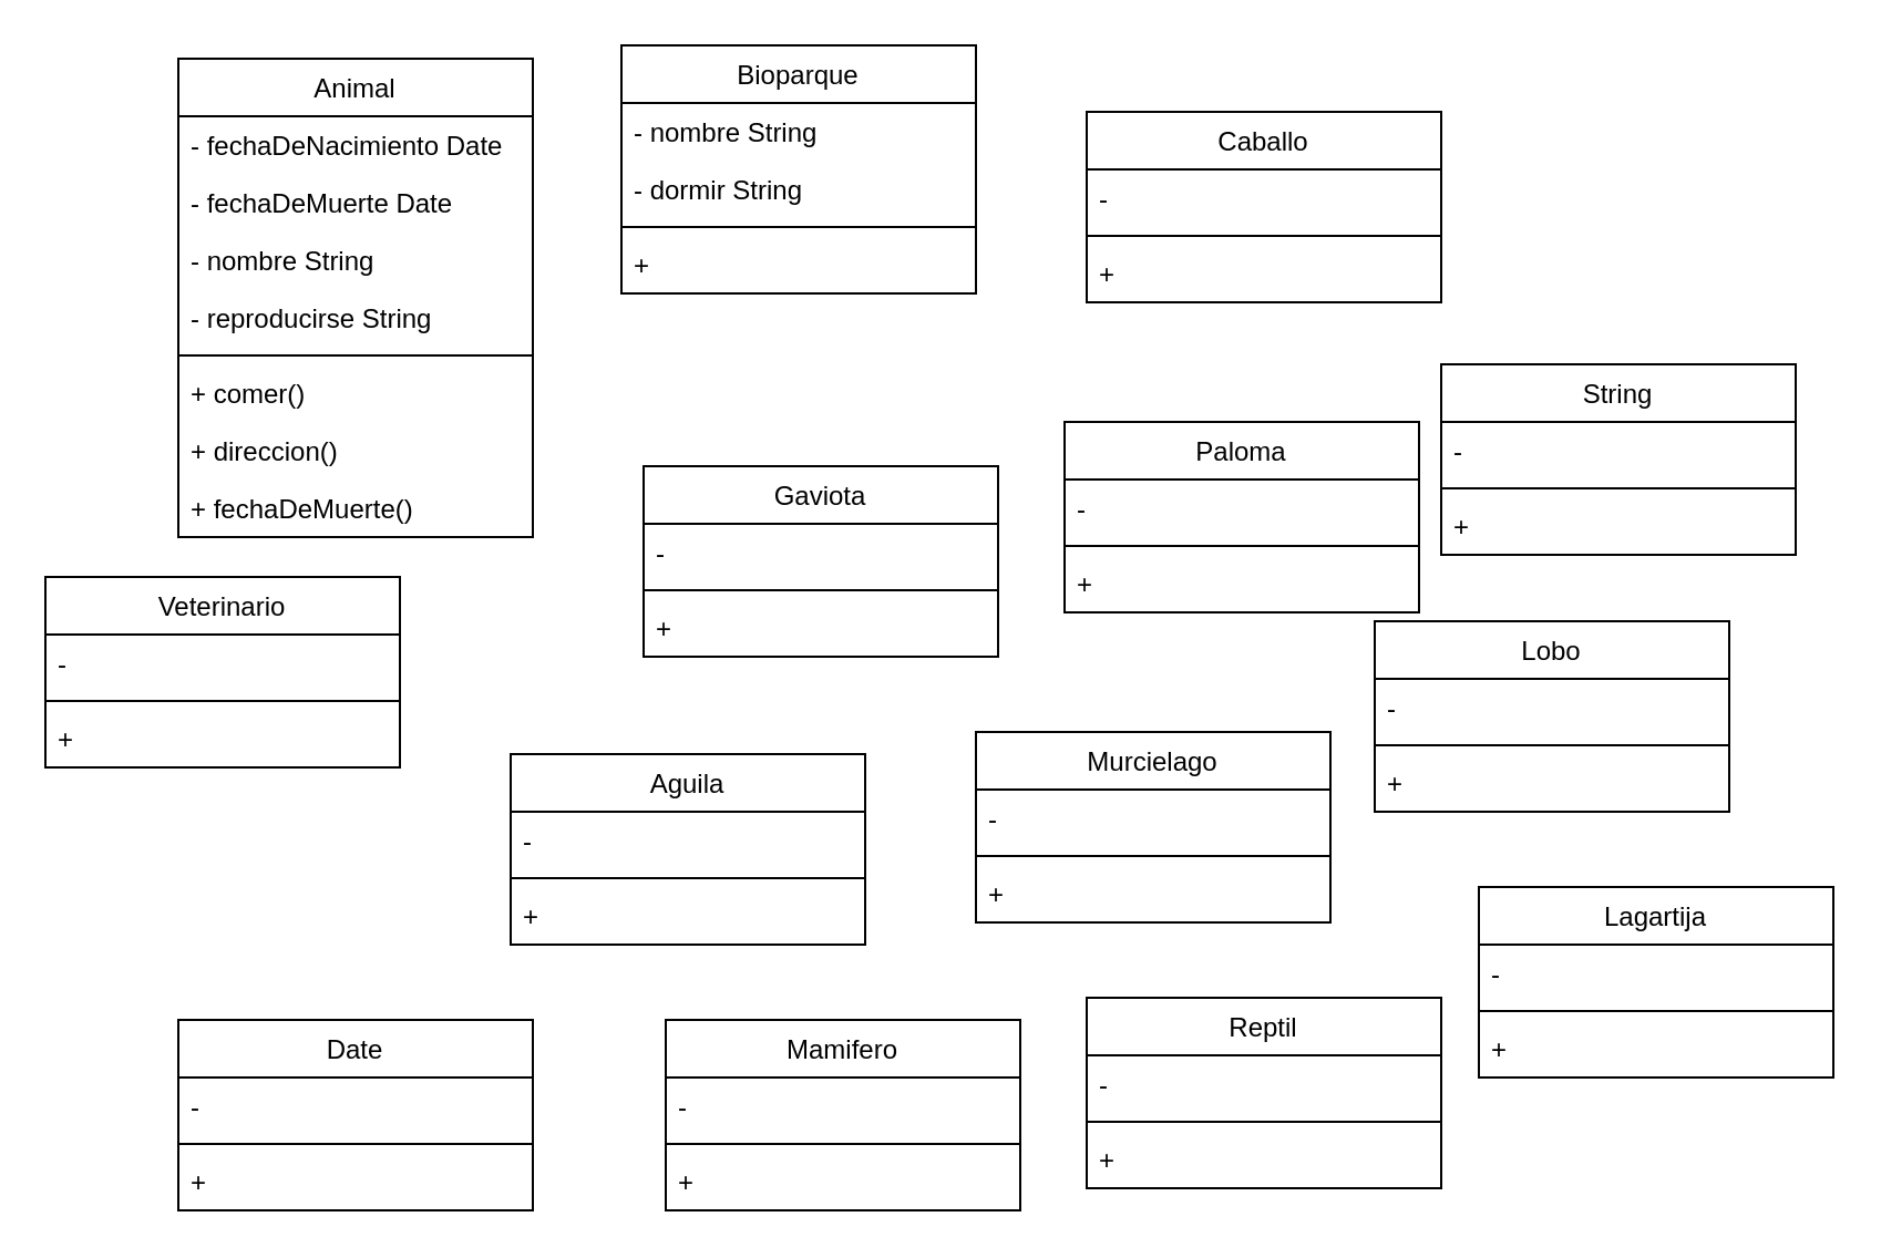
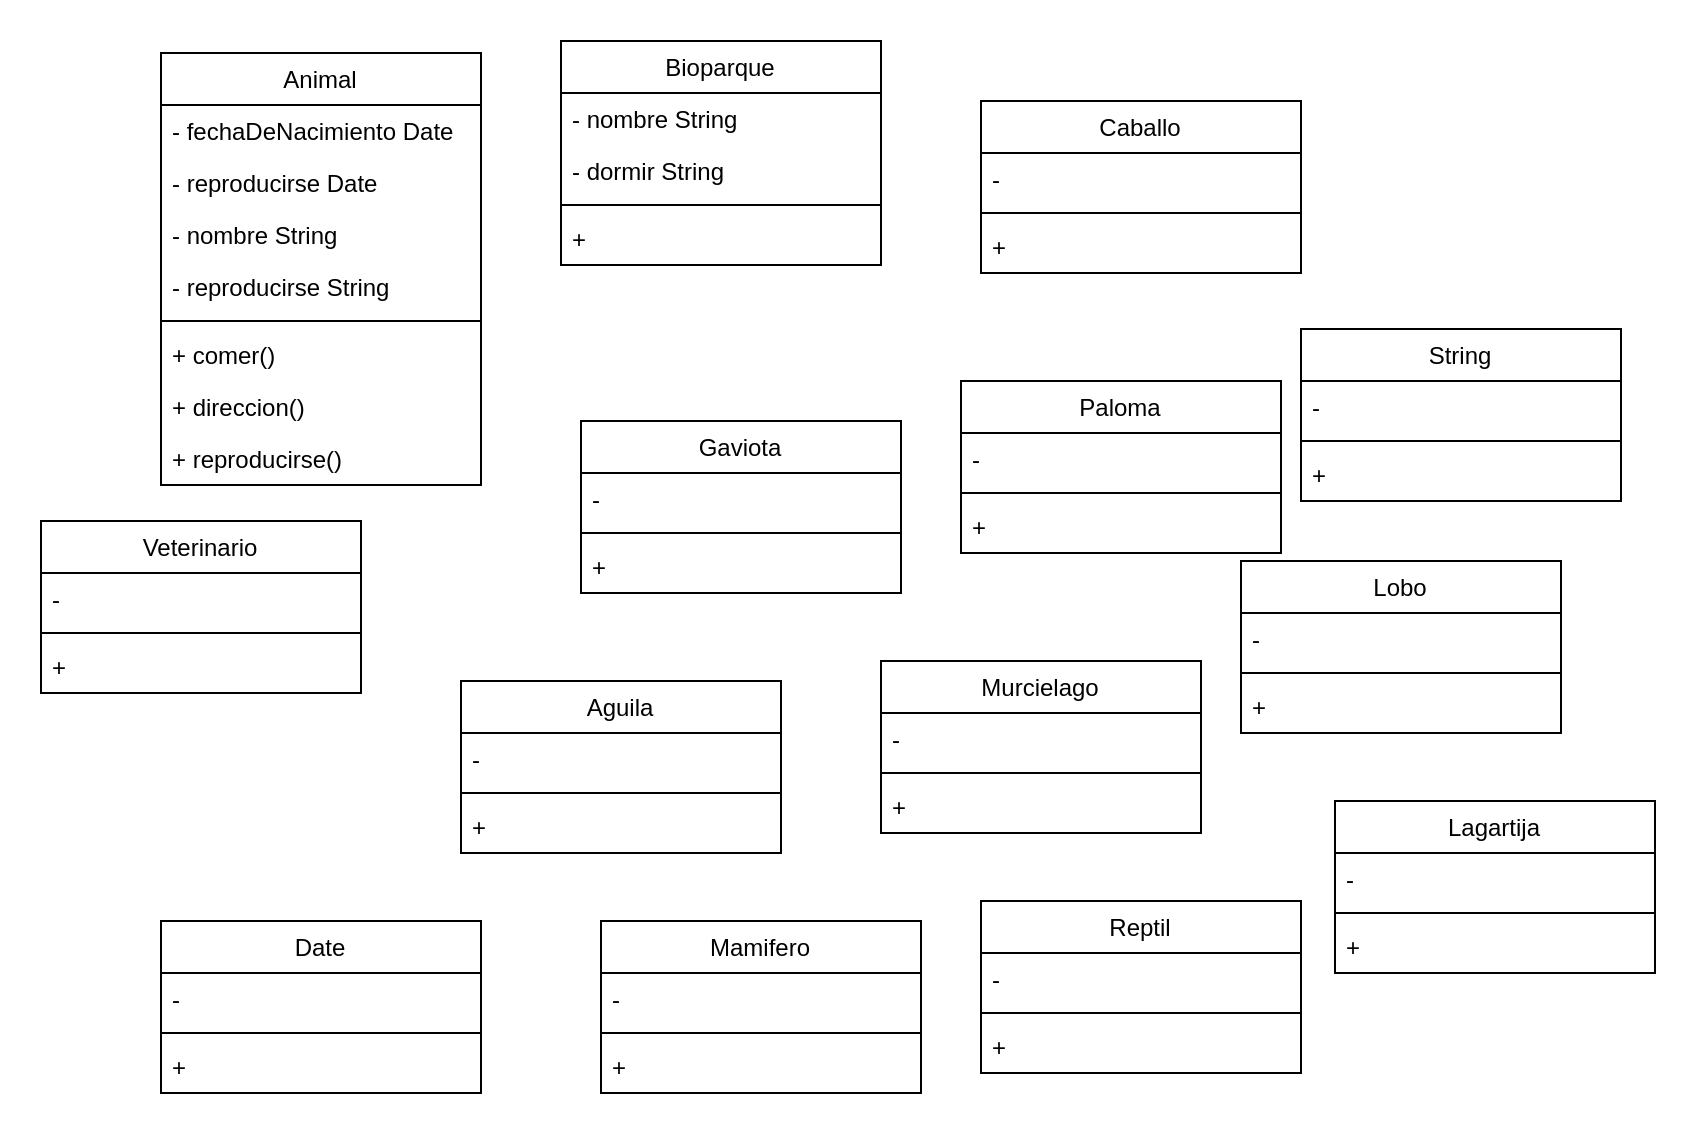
  <mxCell id="0" />
  <mxCell id="1" parent="0" />
  <mxCell id="2" value="Animal" style="swimlane;fontStyle=0;align=center;verticalAlign=top;childLayout=stackLayout;horizontal=1;startSize=26;horizontalStack=0;resizeParent=1;resizeLast=0;collapsible=1;marginBottom=0;rounded=0;shadow=0;strokeWidth=1;" vertex="1" parent="1"><mxGeometry x="80" y="26" width="160" height="216" as="geometry"><mxRectangle x="340" y="380" width="170" height="26" as="alternateBounds" /></mxGeometry></mxCell>
  <mxCell id="3" value="- fechaDeNacimiento Date" style="text;align=left;verticalAlign=top;spacingLeft=4;spacingRight=4;overflow=hidden;rotatable=0;points=[[0,0.5],[1,0.5]];portConstraint=eastwest;" vertex="1" parent="2"><mxGeometry y="26" width="160" height="26" as="geometry" /></mxCell>
- <mxCell id="4" value="- fechaDeMuerte Date" style="text;align=left;verticalAlign=top;spacingLeft=4;spacingRight=4;overflow=hidden;rotatable=0;points=[[0,0.5],[1,0.5]];portConstraint=eastwest;" vertex="1" parent="2"><mxGeometry y="52" width="160" height="26" as="geometry" /></mxCell>
+ <mxCell id="4" value="- reproducirse Date" style="text;align=left;verticalAlign=top;spacingLeft=4;spacingRight=4;overflow=hidden;rotatable=0;points=[[0,0.5],[1,0.5]];portConstraint=eastwest;" vertex="1" parent="2"><mxGeometry y="52" width="160" height="26" as="geometry" /></mxCell>
  <mxCell id="5" value="- nombre String" style="text;align=left;verticalAlign=top;spacingLeft=4;spacingRight=4;overflow=hidden;rotatable=0;points=[[0,0.5],[1,0.5]];portConstraint=eastwest;" vertex="1" parent="2"><mxGeometry y="78" width="160" height="26" as="geometry" /></mxCell>
  <mxCell id="6" value="- reproducirse String" style="text;align=left;verticalAlign=top;spacingLeft=4;spacingRight=4;overflow=hidden;rotatable=0;points=[[0,0.5],[1,0.5]];portConstraint=eastwest;" vertex="1" parent="2"><mxGeometry y="104" width="160" height="26" as="geometry" /></mxCell>
  <mxCell id="7" value="" style="line;html=1;strokeWidth=1;align=left;verticalAlign=middle;spacingTop=-1;spacingLeft=3;spacingRight=3;rotatable=0;labelPosition=right;points=[];portConstraint=eastwest;" vertex="1" parent="2"><mxGeometry y="130" width="160" height="8" as="geometry" /></mxCell>
  <mxCell id="8" value="+ comer()" style="text;align=left;verticalAlign=top;spacingLeft=4;spacingRight=4;overflow=hidden;rotatable=0;points=[[0,0.5],[1,0.5]];portConstraint=eastwest;" vertex="1" parent="2"><mxGeometry y="138" width="160" height="26" as="geometry" /></mxCell>
  <mxCell id="9" value="+ direccion()" style="text;align=left;verticalAlign=top;spacingLeft=4;spacingRight=4;overflow=hidden;rotatable=0;points=[[0,0.5],[1,0.5]];portConstraint=eastwest;" vertex="1" parent="2"><mxGeometry y="164" width="160" height="26" as="geometry" /></mxCell>
- <mxCell id="10" value="+ fechaDeMuerte()" style="text;align=left;verticalAlign=top;spacingLeft=4;spacingRight=4;overflow=hidden;rotatable=0;points=[[0,0.5],[1,0.5]];portConstraint=eastwest;" vertex="1" parent="2"><mxGeometry y="190" width="160" height="26" as="geometry" /></mxCell>
+ <mxCell id="10" value="+ reproducirse()" style="text;align=left;verticalAlign=top;spacingLeft=4;spacingRight=4;overflow=hidden;rotatable=0;points=[[0,0.5],[1,0.5]];portConstraint=eastwest;" vertex="1" parent="2"><mxGeometry y="190" width="160" height="26" as="geometry" /></mxCell>
  <mxCell id="11" value="Bioparque" style="swimlane;fontStyle=0;align=center;verticalAlign=top;childLayout=stackLayout;horizontal=1;startSize=26;horizontalStack=0;resizeParent=1;resizeLast=0;collapsible=1;marginBottom=0;rounded=0;shadow=0;strokeWidth=1;" vertex="1" parent="1"><mxGeometry x="280" y="20" width="160" height="112" as="geometry"><mxRectangle x="340" y="380" width="170" height="26" as="alternateBounds" /></mxGeometry></mxCell>
  <mxCell id="12" value="- nombre String" style="text;align=left;verticalAlign=top;spacingLeft=4;spacingRight=4;overflow=hidden;rotatable=0;points=[[0,0.5],[1,0.5]];portConstraint=eastwest;" vertex="1" parent="11"><mxGeometry y="26" width="160" height="26" as="geometry" /></mxCell>
  <mxCell id="13" value="- dormir String" style="text;align=left;verticalAlign=top;spacingLeft=4;spacingRight=4;overflow=hidden;rotatable=0;points=[[0,0.5],[1,0.5]];portConstraint=eastwest;" vertex="1" parent="11"><mxGeometry y="52" width="160" height="26" as="geometry" /></mxCell>
  <mxCell id="14" value="" style="line;html=1;strokeWidth=1;align=left;verticalAlign=middle;spacingTop=-1;spacingLeft=3;spacingRight=3;rotatable=0;labelPosition=right;points=[];portConstraint=eastwest;" vertex="1" parent="11"><mxGeometry y="78" width="160" height="8" as="geometry" /></mxCell>
  <mxCell id="15" value="+" style="text;align=left;verticalAlign=top;spacingLeft=4;spacingRight=4;overflow=hidden;rotatable=0;points=[[0,0.5],[1,0.5]];portConstraint=eastwest;" vertex="1" parent="11"><mxGeometry y="86" width="160" height="26" as="geometry" /></mxCell>
  <mxCell id="16" value="Veterinario" style="swimlane;fontStyle=0;align=center;verticalAlign=top;childLayout=stackLayout;horizontal=1;startSize=26;horizontalStack=0;resizeParent=1;resizeLast=0;collapsible=1;marginBottom=0;rounded=0;shadow=0;strokeWidth=1;" vertex="1" parent="1"><mxGeometry x="20" y="260" width="160" height="86" as="geometry"><mxRectangle x="340" y="380" width="170" height="26" as="alternateBounds" /></mxGeometry></mxCell>
  <mxCell id="17" value="- " style="text;align=left;verticalAlign=top;spacingLeft=4;spacingRight=4;overflow=hidden;rotatable=0;points=[[0,0.5],[1,0.5]];portConstraint=eastwest;" vertex="1" parent="16"><mxGeometry y="26" width="160" height="26" as="geometry" /></mxCell>
  <mxCell id="18" value="" style="line;html=1;strokeWidth=1;align=left;verticalAlign=middle;spacingTop=-1;spacingLeft=3;spacingRight=3;rotatable=0;labelPosition=right;points=[];portConstraint=eastwest;" vertex="1" parent="16"><mxGeometry y="52" width="160" height="8" as="geometry" /></mxCell>
  <mxCell id="19" value="+" style="text;align=left;verticalAlign=top;spacingLeft=4;spacingRight=4;overflow=hidden;rotatable=0;points=[[0,0.5],[1,0.5]];portConstraint=eastwest;" vertex="1" parent="16"><mxGeometry y="60" width="160" height="26" as="geometry" /></mxCell>
  <mxCell id="20" value="Gaviota" style="swimlane;fontStyle=0;align=center;verticalAlign=top;childLayout=stackLayout;horizontal=1;startSize=26;horizontalStack=0;resizeParent=1;resizeLast=0;collapsible=1;marginBottom=0;rounded=0;shadow=0;strokeWidth=1;" vertex="1" parent="1"><mxGeometry x="290" y="210" width="160" height="86" as="geometry"><mxRectangle x="340" y="380" width="170" height="26" as="alternateBounds" /></mxGeometry></mxCell>
  <mxCell id="21" value="- " style="text;align=left;verticalAlign=top;spacingLeft=4;spacingRight=4;overflow=hidden;rotatable=0;points=[[0,0.5],[1,0.5]];portConstraint=eastwest;" vertex="1" parent="20"><mxGeometry y="26" width="160" height="26" as="geometry" /></mxCell>
  <mxCell id="22" value="" style="line;html=1;strokeWidth=1;align=left;verticalAlign=middle;spacingTop=-1;spacingLeft=3;spacingRight=3;rotatable=0;labelPosition=right;points=[];portConstraint=eastwest;" vertex="1" parent="20"><mxGeometry y="52" width="160" height="8" as="geometry" /></mxCell>
  <mxCell id="23" value="+" style="text;align=left;verticalAlign=top;spacingLeft=4;spacingRight=4;overflow=hidden;rotatable=0;points=[[0,0.5],[1,0.5]];portConstraint=eastwest;" vertex="1" parent="20"><mxGeometry y="60" width="160" height="26" as="geometry" /></mxCell>
  <mxCell id="24" value="Paloma" style="swimlane;fontStyle=0;align=center;verticalAlign=top;childLayout=stackLayout;horizontal=1;startSize=26;horizontalStack=0;resizeParent=1;resizeLast=0;collapsible=1;marginBottom=0;rounded=0;shadow=0;strokeWidth=1;" vertex="1" parent="1"><mxGeometry x="480" y="190" width="160" height="86" as="geometry"><mxRectangle x="340" y="380" width="170" height="26" as="alternateBounds" /></mxGeometry></mxCell>
  <mxCell id="25" value="- " style="text;align=left;verticalAlign=top;spacingLeft=4;spacingRight=4;overflow=hidden;rotatable=0;points=[[0,0.5],[1,0.5]];portConstraint=eastwest;" vertex="1" parent="24"><mxGeometry y="26" width="160" height="26" as="geometry" /></mxCell>
  <mxCell id="26" value="" style="line;html=1;strokeWidth=1;align=left;verticalAlign=middle;spacingTop=-1;spacingLeft=3;spacingRight=3;rotatable=0;labelPosition=right;points=[];portConstraint=eastwest;" vertex="1" parent="24"><mxGeometry y="52" width="160" height="8" as="geometry" /></mxCell>
  <mxCell id="27" value="+" style="text;align=left;verticalAlign=top;spacingLeft=4;spacingRight=4;overflow=hidden;rotatable=0;points=[[0,0.5],[1,0.5]];portConstraint=eastwest;" vertex="1" parent="24"><mxGeometry y="60" width="160" height="26" as="geometry" /></mxCell>
  <mxCell id="28" value="Caballo" style="swimlane;fontStyle=0;align=center;verticalAlign=top;childLayout=stackLayout;horizontal=1;startSize=26;horizontalStack=0;resizeParent=1;resizeLast=0;collapsible=1;marginBottom=0;rounded=0;shadow=0;strokeWidth=1;" vertex="1" parent="1"><mxGeometry x="490" y="50" width="160" height="86" as="geometry"><mxRectangle x="340" y="380" width="170" height="26" as="alternateBounds" /></mxGeometry></mxCell>
  <mxCell id="29" value="- " style="text;align=left;verticalAlign=top;spacingLeft=4;spacingRight=4;overflow=hidden;rotatable=0;points=[[0,0.5],[1,0.5]];portConstraint=eastwest;" vertex="1" parent="28"><mxGeometry y="26" width="160" height="26" as="geometry" /></mxCell>
  <mxCell id="30" value="" style="line;html=1;strokeWidth=1;align=left;verticalAlign=middle;spacingTop=-1;spacingLeft=3;spacingRight=3;rotatable=0;labelPosition=right;points=[];portConstraint=eastwest;" vertex="1" parent="28"><mxGeometry y="52" width="160" height="8" as="geometry" /></mxCell>
  <mxCell id="31" value="+" style="text;align=left;verticalAlign=top;spacingLeft=4;spacingRight=4;overflow=hidden;rotatable=0;points=[[0,0.5],[1,0.5]];portConstraint=eastwest;" vertex="1" parent="28"><mxGeometry y="60" width="160" height="26" as="geometry" /></mxCell>
  <mxCell id="32" value="Murcielago" style="swimlane;fontStyle=0;align=center;verticalAlign=top;childLayout=stackLayout;horizontal=1;startSize=26;horizontalStack=0;resizeParent=1;resizeLast=0;collapsible=1;marginBottom=0;rounded=0;shadow=0;strokeWidth=1;" vertex="1" parent="1"><mxGeometry x="440" y="330" width="160" height="86" as="geometry"><mxRectangle x="340" y="380" width="170" height="26" as="alternateBounds" /></mxGeometry></mxCell>
  <mxCell id="33" value="- " style="text;align=left;verticalAlign=top;spacingLeft=4;spacingRight=4;overflow=hidden;rotatable=0;points=[[0,0.5],[1,0.5]];portConstraint=eastwest;" vertex="1" parent="32"><mxGeometry y="26" width="160" height="26" as="geometry" /></mxCell>
  <mxCell id="34" value="" style="line;html=1;strokeWidth=1;align=left;verticalAlign=middle;spacingTop=-1;spacingLeft=3;spacingRight=3;rotatable=0;labelPosition=right;points=[];portConstraint=eastwest;" vertex="1" parent="32"><mxGeometry y="52" width="160" height="8" as="geometry" /></mxCell>
  <mxCell id="35" value="+" style="text;align=left;verticalAlign=top;spacingLeft=4;spacingRight=4;overflow=hidden;rotatable=0;points=[[0,0.5],[1,0.5]];portConstraint=eastwest;" vertex="1" parent="32"><mxGeometry y="60" width="160" height="26" as="geometry" /></mxCell>
  <mxCell id="36" value="Aguila" style="swimlane;fontStyle=0;align=center;verticalAlign=top;childLayout=stackLayout;horizontal=1;startSize=26;horizontalStack=0;resizeParent=1;resizeLast=0;collapsible=1;marginBottom=0;rounded=0;shadow=0;strokeWidth=1;" vertex="1" parent="1"><mxGeometry x="230" y="340" width="160" height="86" as="geometry"><mxRectangle x="340" y="380" width="170" height="26" as="alternateBounds" /></mxGeometry></mxCell>
  <mxCell id="37" value="- " style="text;align=left;verticalAlign=top;spacingLeft=4;spacingRight=4;overflow=hidden;rotatable=0;points=[[0,0.5],[1,0.5]];portConstraint=eastwest;" vertex="1" parent="36"><mxGeometry y="26" width="160" height="26" as="geometry" /></mxCell>
  <mxCell id="38" value="" style="line;html=1;strokeWidth=1;align=left;verticalAlign=middle;spacingTop=-1;spacingLeft=3;spacingRight=3;rotatable=0;labelPosition=right;points=[];portConstraint=eastwest;" vertex="1" parent="36"><mxGeometry y="52" width="160" height="8" as="geometry" /></mxCell>
  <mxCell id="39" value="+" style="text;align=left;verticalAlign=top;spacingLeft=4;spacingRight=4;overflow=hidden;rotatable=0;points=[[0,0.5],[1,0.5]];portConstraint=eastwest;" vertex="1" parent="36"><mxGeometry y="60" width="160" height="26" as="geometry" /></mxCell>
  <mxCell id="40" value="Mamifero" style="swimlane;fontStyle=0;align=center;verticalAlign=top;childLayout=stackLayout;horizontal=1;startSize=26;horizontalStack=0;resizeParent=1;resizeLast=0;collapsible=1;marginBottom=0;rounded=0;shadow=0;strokeWidth=1;" vertex="1" parent="1"><mxGeometry x="300" y="460" width="160" height="86" as="geometry"><mxRectangle x="340" y="380" width="170" height="26" as="alternateBounds" /></mxGeometry></mxCell>
  <mxCell id="41" value="- " style="text;align=left;verticalAlign=top;spacingLeft=4;spacingRight=4;overflow=hidden;rotatable=0;points=[[0,0.5],[1,0.5]];portConstraint=eastwest;" vertex="1" parent="40"><mxGeometry y="26" width="160" height="26" as="geometry" /></mxCell>
  <mxCell id="42" value="" style="line;html=1;strokeWidth=1;align=left;verticalAlign=middle;spacingTop=-1;spacingLeft=3;spacingRight=3;rotatable=0;labelPosition=right;points=[];portConstraint=eastwest;" vertex="1" parent="40"><mxGeometry y="52" width="160" height="8" as="geometry" /></mxCell>
  <mxCell id="43" value="+" style="text;align=left;verticalAlign=top;spacingLeft=4;spacingRight=4;overflow=hidden;rotatable=0;points=[[0,0.5],[1,0.5]];portConstraint=eastwest;" vertex="1" parent="40"><mxGeometry y="60" width="160" height="26" as="geometry" /></mxCell>
  <mxCell id="44" value="Date" style="swimlane;fontStyle=0;align=center;verticalAlign=top;childLayout=stackLayout;horizontal=1;startSize=26;horizontalStack=0;resizeParent=1;resizeLast=0;collapsible=1;marginBottom=0;rounded=0;shadow=0;strokeWidth=1;" vertex="1" parent="1"><mxGeometry x="80" y="460" width="160" height="86" as="geometry"><mxRectangle x="340" y="380" width="170" height="26" as="alternateBounds" /></mxGeometry></mxCell>
  <mxCell id="45" value="- " style="text;align=left;verticalAlign=top;spacingLeft=4;spacingRight=4;overflow=hidden;rotatable=0;points=[[0,0.5],[1,0.5]];portConstraint=eastwest;" vertex="1" parent="44"><mxGeometry y="26" width="160" height="26" as="geometry" /></mxCell>
  <mxCell id="46" value="" style="line;html=1;strokeWidth=1;align=left;verticalAlign=middle;spacingTop=-1;spacingLeft=3;spacingRight=3;rotatable=0;labelPosition=right;points=[];portConstraint=eastwest;" vertex="1" parent="44"><mxGeometry y="52" width="160" height="8" as="geometry" /></mxCell>
  <mxCell id="47" value="+" style="text;align=left;verticalAlign=top;spacingLeft=4;spacingRight=4;overflow=hidden;rotatable=0;points=[[0,0.5],[1,0.5]];portConstraint=eastwest;" vertex="1" parent="44"><mxGeometry y="60" width="160" height="26" as="geometry" /></mxCell>
  <mxCell id="48" value="Reptil" style="swimlane;fontStyle=0;align=center;verticalAlign=top;childLayout=stackLayout;horizontal=1;startSize=26;horizontalStack=0;resizeParent=1;resizeLast=0;collapsible=1;marginBottom=0;rounded=0;shadow=0;strokeWidth=1;" vertex="1" parent="1"><mxGeometry x="490" y="450" width="160" height="86" as="geometry"><mxRectangle x="340" y="380" width="170" height="26" as="alternateBounds" /></mxGeometry></mxCell>
  <mxCell id="49" value="- " style="text;align=left;verticalAlign=top;spacingLeft=4;spacingRight=4;overflow=hidden;rotatable=0;points=[[0,0.5],[1,0.5]];portConstraint=eastwest;" vertex="1" parent="48"><mxGeometry y="26" width="160" height="26" as="geometry" /></mxCell>
  <mxCell id="50" value="" style="line;html=1;strokeWidth=1;align=left;verticalAlign=middle;spacingTop=-1;spacingLeft=3;spacingRight=3;rotatable=0;labelPosition=right;points=[];portConstraint=eastwest;" vertex="1" parent="48"><mxGeometry y="52" width="160" height="8" as="geometry" /></mxCell>
  <mxCell id="51" value="+" style="text;align=left;verticalAlign=top;spacingLeft=4;spacingRight=4;overflow=hidden;rotatable=0;points=[[0,0.5],[1,0.5]];portConstraint=eastwest;" vertex="1" parent="48"><mxGeometry y="60" width="160" height="26" as="geometry" /></mxCell>
  <mxCell id="52" value="Lobo" style="swimlane;fontStyle=0;align=center;verticalAlign=top;childLayout=stackLayout;horizontal=1;startSize=26;horizontalStack=0;resizeParent=1;resizeLast=0;collapsible=1;marginBottom=0;rounded=0;shadow=0;strokeWidth=1;" vertex="1" parent="1"><mxGeometry x="620" y="280" width="160" height="86" as="geometry"><mxRectangle x="340" y="380" width="170" height="26" as="alternateBounds" /></mxGeometry></mxCell>
  <mxCell id="53" value="- " style="text;align=left;verticalAlign=top;spacingLeft=4;spacingRight=4;overflow=hidden;rotatable=0;points=[[0,0.5],[1,0.5]];portConstraint=eastwest;" vertex="1" parent="52"><mxGeometry y="26" width="160" height="26" as="geometry" /></mxCell>
  <mxCell id="54" value="" style="line;html=1;strokeWidth=1;align=left;verticalAlign=middle;spacingTop=-1;spacingLeft=3;spacingRight=3;rotatable=0;labelPosition=right;points=[];portConstraint=eastwest;" vertex="1" parent="52"><mxGeometry y="52" width="160" height="8" as="geometry" /></mxCell>
  <mxCell id="55" value="+" style="text;align=left;verticalAlign=top;spacingLeft=4;spacingRight=4;overflow=hidden;rotatable=0;points=[[0,0.5],[1,0.5]];portConstraint=eastwest;" vertex="1" parent="52"><mxGeometry y="60" width="160" height="26" as="geometry" /></mxCell>
  <mxCell id="56" value="String" style="swimlane;fontStyle=0;align=center;verticalAlign=top;childLayout=stackLayout;horizontal=1;startSize=26;horizontalStack=0;resizeParent=1;resizeLast=0;collapsible=1;marginBottom=0;rounded=0;shadow=0;strokeWidth=1;" vertex="1" parent="1"><mxGeometry x="650" y="164" width="160" height="86" as="geometry"><mxRectangle x="340" y="380" width="170" height="26" as="alternateBounds" /></mxGeometry></mxCell>
  <mxCell id="57" value="- " style="text;align=left;verticalAlign=top;spacingLeft=4;spacingRight=4;overflow=hidden;rotatable=0;points=[[0,0.5],[1,0.5]];portConstraint=eastwest;" vertex="1" parent="56"><mxGeometry y="26" width="160" height="26" as="geometry" /></mxCell>
  <mxCell id="58" value="" style="line;html=1;strokeWidth=1;align=left;verticalAlign=middle;spacingTop=-1;spacingLeft=3;spacingRight=3;rotatable=0;labelPosition=right;points=[];portConstraint=eastwest;" vertex="1" parent="56"><mxGeometry y="52" width="160" height="8" as="geometry" /></mxCell>
  <mxCell id="59" value="+" style="text;align=left;verticalAlign=top;spacingLeft=4;spacingRight=4;overflow=hidden;rotatable=0;points=[[0,0.5],[1,0.5]];portConstraint=eastwest;" vertex="1" parent="56"><mxGeometry y="60" width="160" height="26" as="geometry" /></mxCell>
  <mxCell id="60" value="Lagartija" style="swimlane;fontStyle=0;align=center;verticalAlign=top;childLayout=stackLayout;horizontal=1;startSize=26;horizontalStack=0;resizeParent=1;resizeLast=0;collapsible=1;marginBottom=0;rounded=0;shadow=0;strokeWidth=1;" vertex="1" parent="1"><mxGeometry x="667" y="400" width="160" height="86" as="geometry"><mxRectangle x="340" y="380" width="170" height="26" as="alternateBounds" /></mxGeometry></mxCell>
  <mxCell id="61" value="- " style="text;align=left;verticalAlign=top;spacingLeft=4;spacingRight=4;overflow=hidden;rotatable=0;points=[[0,0.5],[1,0.5]];portConstraint=eastwest;" vertex="1" parent="60"><mxGeometry y="26" width="160" height="26" as="geometry" /></mxCell>
  <mxCell id="62" value="" style="line;html=1;strokeWidth=1;align=left;verticalAlign=middle;spacingTop=-1;spacingLeft=3;spacingRight=3;rotatable=0;labelPosition=right;points=[];portConstraint=eastwest;" vertex="1" parent="60"><mxGeometry y="52" width="160" height="8" as="geometry" /></mxCell>
  <mxCell id="63" value="+" style="text;align=left;verticalAlign=top;spacingLeft=4;spacingRight=4;overflow=hidden;rotatable=0;points=[[0,0.5],[1,0.5]];portConstraint=eastwest;" vertex="1" parent="60"><mxGeometry y="60" width="160" height="26" as="geometry" /></mxCell>
